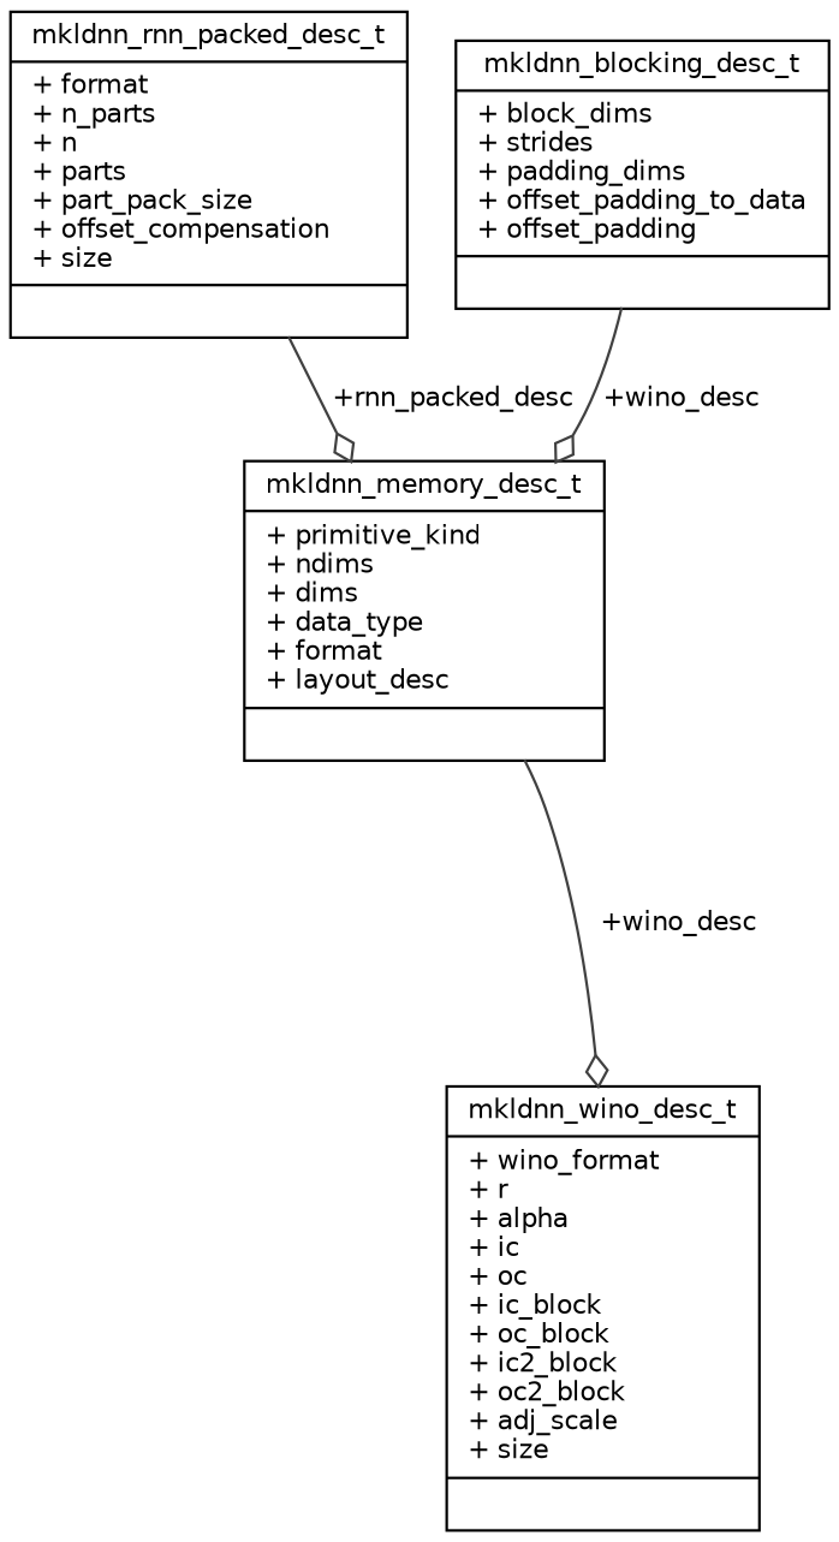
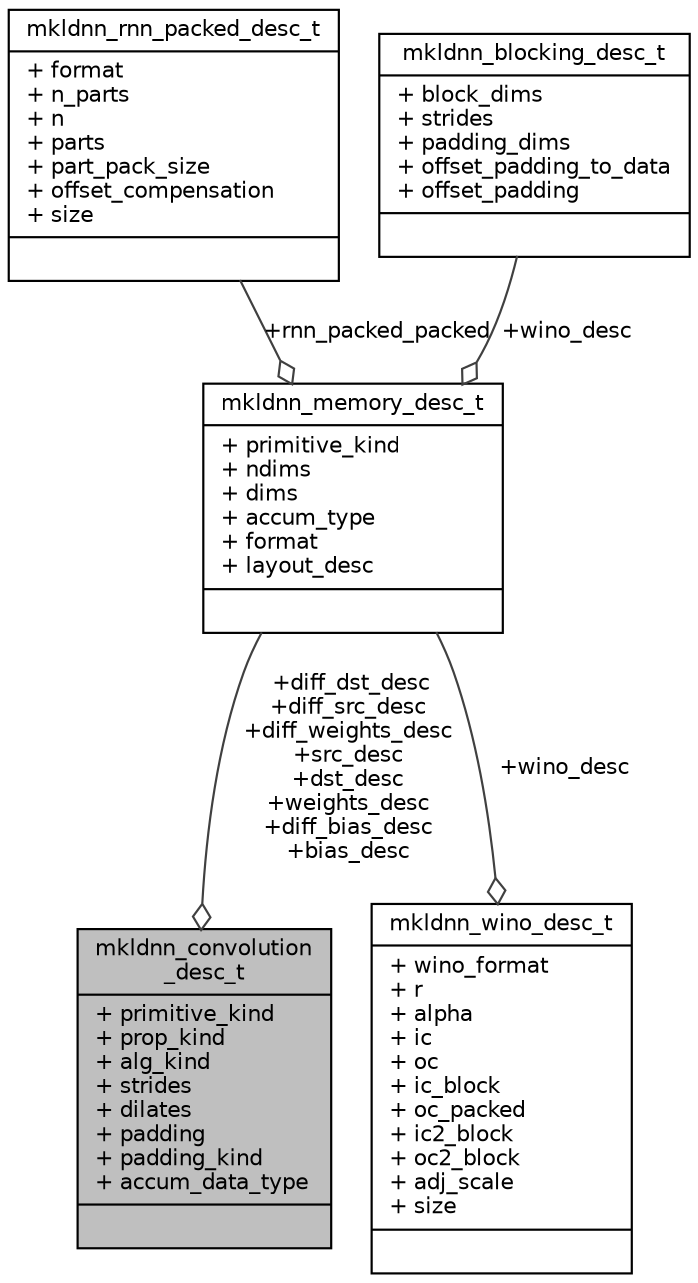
  digraph {
    node [color=black fillcolor=white fontname=Helvetica fontsize=10 shape=record style=filled]
    edge [arrowhead=odiamond color=grey25 fontname=Helvetica fontsize=10 labelfontname=Helvetica labelfontsize=10 style=solid]
-   n2 [height=0.2 label="{mkldnn_memory_desc_t\n|+ primitive_kind\l+ ndims\l+ dims\l+ data_type\l+ format\l+ layout_desc\l|}" width=0.4]
-   n3 [height=0.2 label="{mkldnn_wino_desc_t\n|+ wino_format\l+ r\l+ alpha\l+ ic\l+ oc\l+ ic_block\l+ oc_block\l+ ic2_block\l+ oc2_block\l+ adj_scale\l+ size\l|}" width=0.4]
+   n1 [fillcolor=grey75 fontcolor=black height=0.2 label="{mkldnn_convolution\l_desc_t\n|+ primitive_kind\l+ prop_kind\l+ alg_kind\l+ strides\l+ dilates\l+ padding\l+ padding_kind\l+ accum_data_type\l|}" width=0.4]
+   n2 [height=0.2 label="{mkldnn_memory_desc_t\n|+ primitive_kind\l+ ndims\l+ dims\l+ accum_type\l+ format\l+ layout_desc\l|}" width=0.4]
+   n3 [height=0.2 label="{mkldnn_wino_desc_t\n|+ wino_format\l+ r\l+ alpha\l+ ic\l+ oc\l+ ic_block\l+ oc_packed\l+ ic2_block\l+ oc2_block\l+ adj_scale\l+ size\l|}" width=0.4]
    n4 [height=0.2 label="{mkldnn_rnn_packed_desc_t\n|+ format\l+ n_parts\l+ n\l+ parts\l+ part_pack_size\l+ offset_compensation\l+ size\l|}" width=0.4]
    n5 [height=0.2 label="{mkldnn_blocking_desc_t\n|+ block_dims\l+ strides\l+ padding_dims\l+ offset_padding_to_data\l+ offset_padding\l|}" width=0.4]
+   n2 -> n1 [label=" +diff_dst_desc\n+diff_src_desc\n+diff_weights_desc\n+src_desc\n+dst_desc\n+weights_desc\n+diff_bias_desc\n+bias_desc"]
    n2 -> n3 [label=" +wino_desc"]
-   n4 -> n2 [label=" +rnn_packed_desc"]
+   n4 -> n2 [label=" +rnn_packed_packed"]
    n5 -> n2 [label=" +wino_desc"]
  }
